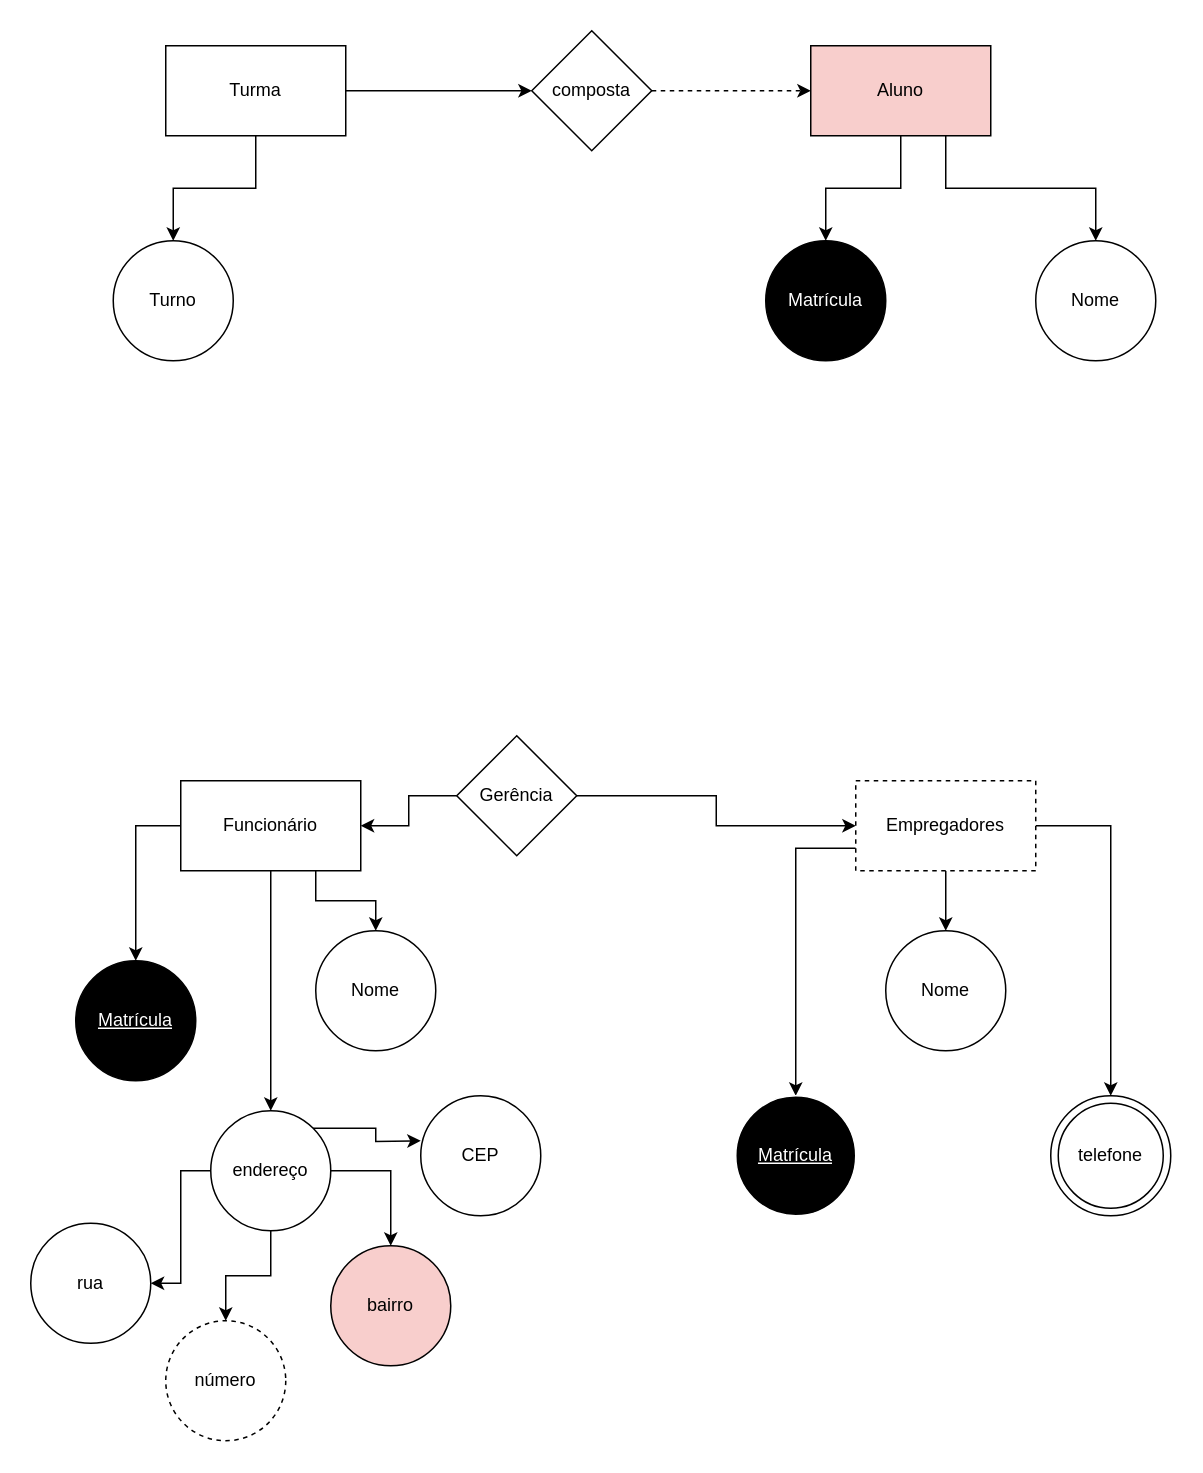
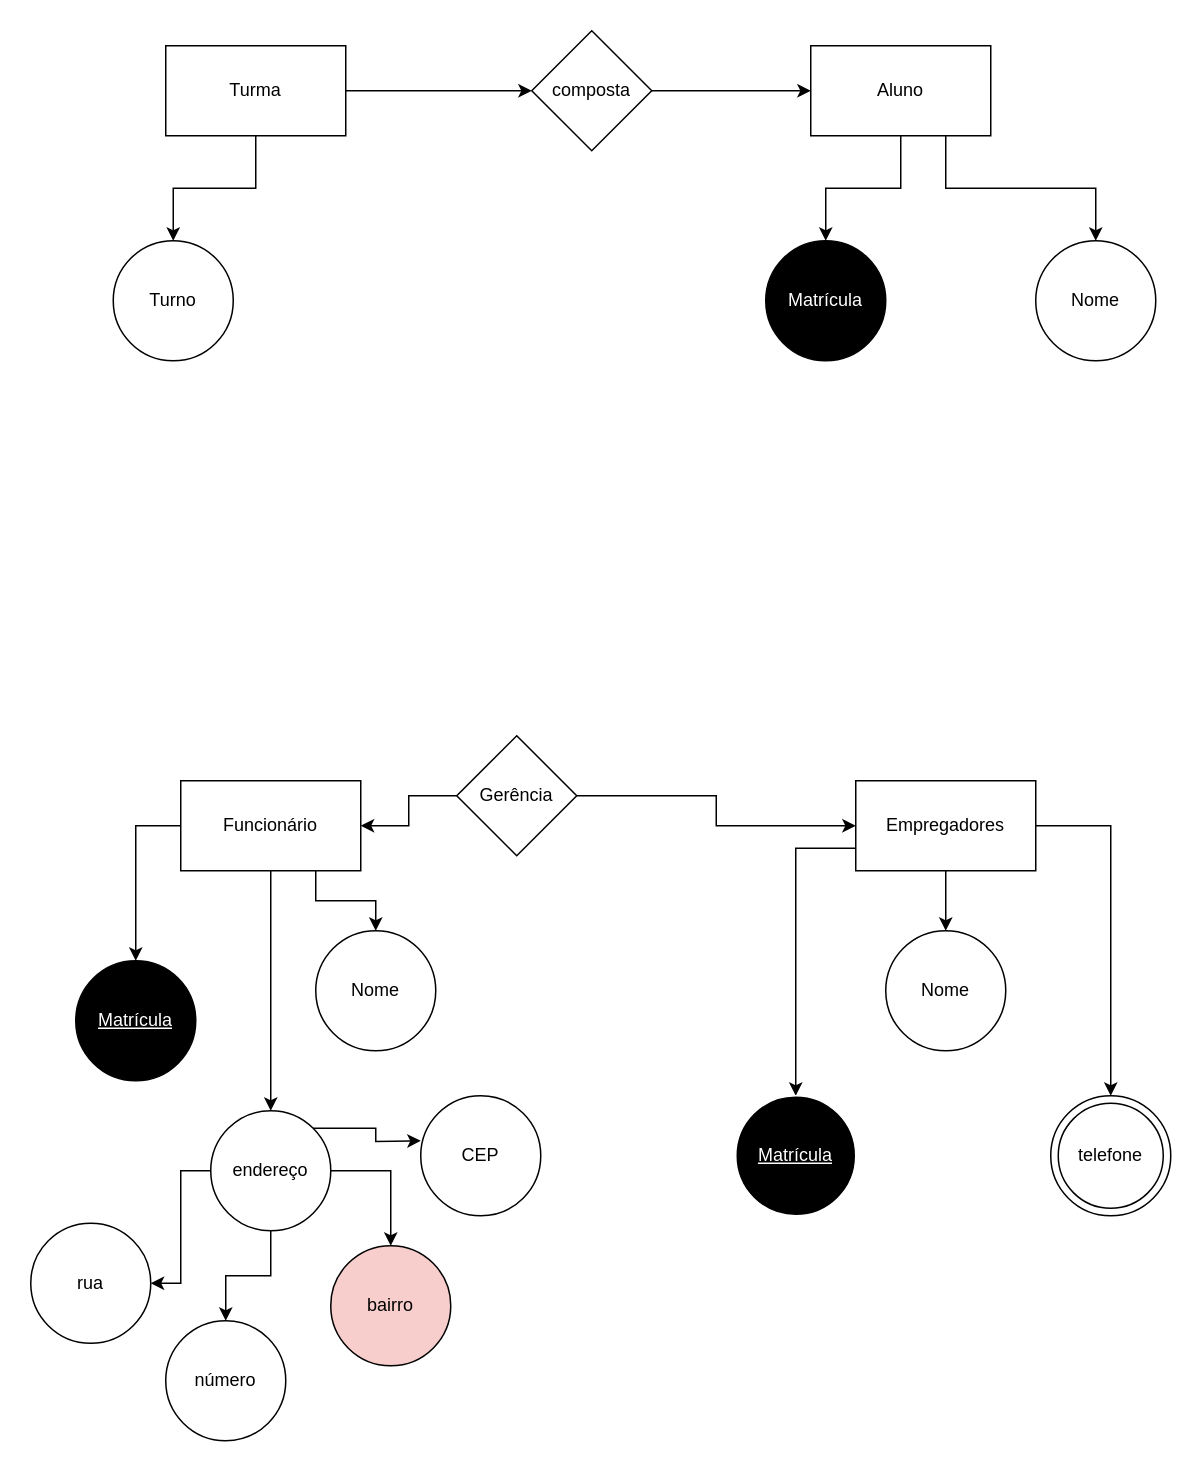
  <mxCell id="0" />
  <mxCell id="1" parent="0" />
  <mxCell id="2" value="" style="edgeStyle=orthogonalEdgeStyle;rounded=0;orthogonalLoop=1;jettySize=auto;html=1;" parent="1" source="4" target="6" edge="1"><mxGeometry relative="1" as="geometry" /></mxCell>
  <mxCell id="3" value="" style="edgeStyle=orthogonalEdgeStyle;rounded=0;orthogonalLoop=1;jettySize=auto;html=1;" parent="1" source="4" target="10" edge="1"><mxGeometry relative="1" as="geometry" /></mxCell>
  <mxCell id="4" value="Turma" style="rounded=0;whiteSpace=wrap;html=1;" parent="1" vertex="1"><mxGeometry x="110" y="30" width="120" height="60" as="geometry" /></mxCell>
- <mxCell id="5" value="" style="edgeStyle=orthogonalEdgeStyle;rounded=0;orthogonalLoop=1;jettySize=auto;html=1;dashed=1;" parent="1" source="6" target="9" edge="1"><mxGeometry relative="1" as="geometry" /></mxCell>
+ <mxCell id="5" value="" style="edgeStyle=orthogonalEdgeStyle;rounded=0;orthogonalLoop=1;jettySize=auto;html=1;" parent="1" source="6" target="9" edge="1"><mxGeometry relative="1" as="geometry" /></mxCell>
  <mxCell id="6" value="composta" style="rhombus;whiteSpace=wrap;html=1;rounded=0;" parent="1" vertex="1"><mxGeometry x="354" y="20" width="80" height="80" as="geometry" /></mxCell>
  <mxCell id="7" value="" style="edgeStyle=orthogonalEdgeStyle;rounded=0;orthogonalLoop=1;jettySize=auto;html=1;" parent="1" source="9" target="11" edge="1"><mxGeometry relative="1" as="geometry" /></mxCell>
  <mxCell id="8" style="edgeStyle=orthogonalEdgeStyle;rounded=0;orthogonalLoop=1;jettySize=auto;html=1;exitX=0.75;exitY=1;exitDx=0;exitDy=0;" parent="1" source="9" target="12" edge="1"><mxGeometry relative="1" as="geometry"><mxPoint x="720" y="160" as="targetPoint" /></mxGeometry></mxCell>
- <mxCell id="9" value="Aluno" style="whiteSpace=wrap;html=1;rounded=0;fillColor=#f8cecc;" parent="1" vertex="1"><mxGeometry x="540" y="30" width="120" height="60" as="geometry" /></mxCell>
+ <mxCell id="9" value="Aluno" style="whiteSpace=wrap;html=1;rounded=0;" parent="1" vertex="1"><mxGeometry x="540" y="30" width="120" height="60" as="geometry" /></mxCell>
  <mxCell id="10" value="Turno" style="ellipse;whiteSpace=wrap;html=1;rounded=0;" parent="1" vertex="1"><mxGeometry x="75" y="160" width="80" height="80" as="geometry" /></mxCell>
  <mxCell id="11" value="&lt;font color=&quot;#FFFFFF&quot;&gt;Matrícula&lt;/font&gt;" style="ellipse;whiteSpace=wrap;html=1;rounded=0;fillColor=#000000;" parent="1" vertex="1"><mxGeometry x="510" y="160" width="80" height="80" as="geometry" /></mxCell>
  <mxCell id="12" value="Nome" style="ellipse;whiteSpace=wrap;html=1;aspect=fixed;" parent="1" vertex="1"><mxGeometry x="690" y="160" width="80" height="80" as="geometry" /></mxCell>
  <mxCell id="13" value="" style="edgeStyle=orthogonalEdgeStyle;rounded=0;orthogonalLoop=1;jettySize=auto;html=1;fontColor=#000000;" edge="1" parent="1" source="15" target="19"><mxGeometry relative="1" as="geometry" /></mxCell>
  <mxCell id="14" value="" style="edgeStyle=orthogonalEdgeStyle;rounded=0;orthogonalLoop=1;jettySize=auto;html=1;fontColor=#000000;" edge="1" parent="1" source="15" target="34"><mxGeometry relative="1" as="geometry" /></mxCell>
  <mxCell id="15" value="&lt;font color=&quot;#000000&quot;&gt;Gerência&lt;/font&gt;" style="rhombus;whiteSpace=wrap;html=1;fontColor=#FFFFFF;fillColor=#FFFFFF;" vertex="1" parent="1"><mxGeometry x="304" y="490" width="80" height="80" as="geometry" /></mxCell>
  <mxCell id="16" style="edgeStyle=orthogonalEdgeStyle;rounded=0;orthogonalLoop=1;jettySize=auto;html=1;exitX=0.75;exitY=1;exitDx=0;exitDy=0;fontColor=#000000;" edge="1" parent="1" source="19" target="21"><mxGeometry relative="1" as="geometry"><mxPoint x="250" y="640" as="targetPoint" /></mxGeometry></mxCell>
  <mxCell id="17" style="edgeStyle=orthogonalEdgeStyle;rounded=0;orthogonalLoop=1;jettySize=auto;html=1;exitX=0;exitY=0.5;exitDx=0;exitDy=0;entryX=0.5;entryY=0;entryDx=0;entryDy=0;fontColor=#000000;" edge="1" parent="1" source="19" target="20"><mxGeometry relative="1" as="geometry" /></mxCell>
  <mxCell id="18" style="edgeStyle=orthogonalEdgeStyle;rounded=0;orthogonalLoop=1;jettySize=auto;html=1;fontColor=#000000;" edge="1" parent="1" source="19" target="26"><mxGeometry relative="1" as="geometry"><mxPoint x="180" y="780" as="targetPoint" /></mxGeometry></mxCell>
  <mxCell id="19" value="&lt;font color=&quot;#000000&quot;&gt;Funcionário&lt;/font&gt;" style="whiteSpace=wrap;html=1;fillColor=#FFFFFF;fontColor=#FFFFFF;" vertex="1" parent="1"><mxGeometry x="120" y="520" width="120" height="60" as="geometry" /></mxCell>
  <mxCell id="20" value="&lt;u&gt;Matrícula&lt;/u&gt;" style="ellipse;whiteSpace=wrap;html=1;fillColor=#000000;fontColor=#FFFFFF;" vertex="1" parent="1"><mxGeometry x="50" y="640" width="80" height="80" as="geometry" /></mxCell>
  <mxCell id="21" value="Nome" style="ellipse;whiteSpace=wrap;html=1;aspect=fixed;fontColor=#000000;fillColor=#FFFFFF;" vertex="1" parent="1"><mxGeometry x="210" y="620" width="80" height="80" as="geometry" /></mxCell>
  <mxCell id="22" style="edgeStyle=orthogonalEdgeStyle;rounded=0;orthogonalLoop=1;jettySize=auto;html=1;exitX=1;exitY=0;exitDx=0;exitDy=0;fontColor=#000000;" edge="1" parent="1" source="26"><mxGeometry relative="1" as="geometry"><mxPoint x="280" y="760" as="targetPoint" /></mxGeometry></mxCell>
  <mxCell id="23" style="edgeStyle=orthogonalEdgeStyle;rounded=0;orthogonalLoop=1;jettySize=auto;html=1;exitX=1;exitY=0.5;exitDx=0;exitDy=0;fontColor=#000000;" edge="1" parent="1" source="26" target="28"><mxGeometry relative="1" as="geometry"><mxPoint x="260" y="870" as="targetPoint" /></mxGeometry></mxCell>
  <mxCell id="24" style="edgeStyle=orthogonalEdgeStyle;rounded=0;orthogonalLoop=1;jettySize=auto;html=1;exitX=0.5;exitY=1;exitDx=0;exitDy=0;fontColor=#000000;" edge="1" parent="1" source="26" target="29"><mxGeometry relative="1" as="geometry"><mxPoint x="180" y="940" as="targetPoint" /></mxGeometry></mxCell>
  <mxCell id="25" style="edgeStyle=orthogonalEdgeStyle;rounded=0;orthogonalLoop=1;jettySize=auto;html=1;exitX=0;exitY=0.5;exitDx=0;exitDy=0;fontColor=#000000;" edge="1" parent="1" source="26" target="30"><mxGeometry relative="1" as="geometry"><mxPoint x="50" y="830" as="targetPoint" /></mxGeometry></mxCell>
  <mxCell id="26" value="endereço" style="ellipse;whiteSpace=wrap;html=1;aspect=fixed;fontColor=#000000;fillColor=#FFFFFF;" vertex="1" parent="1"><mxGeometry x="140" y="740" width="80" height="80" as="geometry" /></mxCell>
  <mxCell id="27" value="CEP" style="ellipse;whiteSpace=wrap;html=1;aspect=fixed;fontColor=#000000;fillColor=#FFFFFF;" vertex="1" parent="1"><mxGeometry x="280" y="730" width="80" height="80" as="geometry" /></mxCell>
  <mxCell id="28" value="bairro" style="ellipse;whiteSpace=wrap;html=1;aspect=fixed;fontColor=#000000;fillColor=#f8cecc;" vertex="1" parent="1"><mxGeometry x="220" y="830" width="80" height="80" as="geometry" /></mxCell>
- <mxCell id="29" value="número" style="ellipse;whiteSpace=wrap;html=1;aspect=fixed;fontColor=#000000;fillColor=#FFFFFF;dashed=1;" vertex="1" parent="1"><mxGeometry x="110" y="880" width="80" height="80" as="geometry" /></mxCell>
+ <mxCell id="29" value="número" style="ellipse;whiteSpace=wrap;html=1;aspect=fixed;fontColor=#000000;fillColor=#FFFFFF;" vertex="1" parent="1"><mxGeometry x="110" y="880" width="80" height="80" as="geometry" /></mxCell>
  <mxCell id="30" value="rua " style="ellipse;whiteSpace=wrap;html=1;aspect=fixed;fontColor=#000000;fillColor=#FFFFFF;" vertex="1" parent="1"><mxGeometry x="20" y="815" width="80" height="80" as="geometry" /></mxCell>
  <mxCell id="31" value="" style="edgeStyle=orthogonalEdgeStyle;rounded=0;orthogonalLoop=1;jettySize=auto;html=1;fontColor=#000000;" edge="1" parent="1" source="34" target="35"><mxGeometry relative="1" as="geometry" /></mxCell>
  <mxCell id="32" style="edgeStyle=orthogonalEdgeStyle;rounded=0;orthogonalLoop=1;jettySize=auto;html=1;exitX=0.5;exitY=1;exitDx=0;exitDy=0;fontColor=#000000;" edge="1" parent="1" source="34" target="36"><mxGeometry relative="1" as="geometry"><mxPoint x="630" y="660" as="targetPoint" /></mxGeometry></mxCell>
  <mxCell id="33" style="edgeStyle=orthogonalEdgeStyle;rounded=0;orthogonalLoop=1;jettySize=auto;html=1;exitX=0;exitY=0.75;exitDx=0;exitDy=0;fontColor=#000000;" edge="1" parent="1" source="34" target="37"><mxGeometry relative="1" as="geometry"><mxPoint x="530" y="770" as="targetPoint" /></mxGeometry></mxCell>
- <mxCell id="34" value="&lt;font color=&quot;#000000&quot;&gt;Empregadores&lt;/font&gt;" style="whiteSpace=wrap;html=1;fillColor=#FFFFFF;fontColor=#FFFFFF;dashed=1;" vertex="1" parent="1"><mxGeometry x="570" y="520" width="120" height="60" as="geometry" /></mxCell>
+ <mxCell id="34" value="&lt;font color=&quot;#000000&quot;&gt;Empregadores&lt;/font&gt;" style="whiteSpace=wrap;html=1;fillColor=#FFFFFF;fontColor=#FFFFFF;" vertex="1" parent="1"><mxGeometry x="570" y="520" width="120" height="60" as="geometry" /></mxCell>
  <mxCell id="35" value="&lt;font color=&quot;#000000&quot;&gt;telefone&lt;/font&gt;" style="ellipse;whiteSpace=wrap;html=1;fillColor=#FFFFFF;fontColor=#FFFFFF;perimeterSpacing=0;strokeWidth=1;shadow=0;gradientColor=none;" vertex="1" parent="1"><mxGeometry x="700" y="730" width="80" height="80" as="geometry" /></mxCell>
  <mxCell id="36" value="Nome" style="ellipse;whiteSpace=wrap;html=1;aspect=fixed;fontColor=#000000;fillColor=#FFFFFF;" vertex="1" parent="1"><mxGeometry x="590" y="620" width="80" height="80" as="geometry" /></mxCell>
  <mxCell id="37" value="&lt;font color=&quot;#FFFFFF&quot;&gt;&lt;u&gt;Matrícula&lt;/u&gt;&lt;/font&gt;" style="ellipse;whiteSpace=wrap;html=1;aspect=fixed;fontColor=#000000;fillColor=#000000;strokeColor=#FFFFFF;" vertex="1" parent="1"><mxGeometry x="490" y="730" width="80" height="80" as="geometry" /></mxCell>
  <mxCell id="38" value="telefone" style="ellipse;whiteSpace=wrap;html=1;aspect=fixed;shadow=0;sketch=0;fillStyle=auto;strokeColor=#000000;strokeWidth=1;fontColor=#000000;fillColor=default;gradientColor=none;perimeterSpacing=0;" vertex="1" parent="1"><mxGeometry x="705" y="735" width="70" height="70" as="geometry" /></mxCell>
